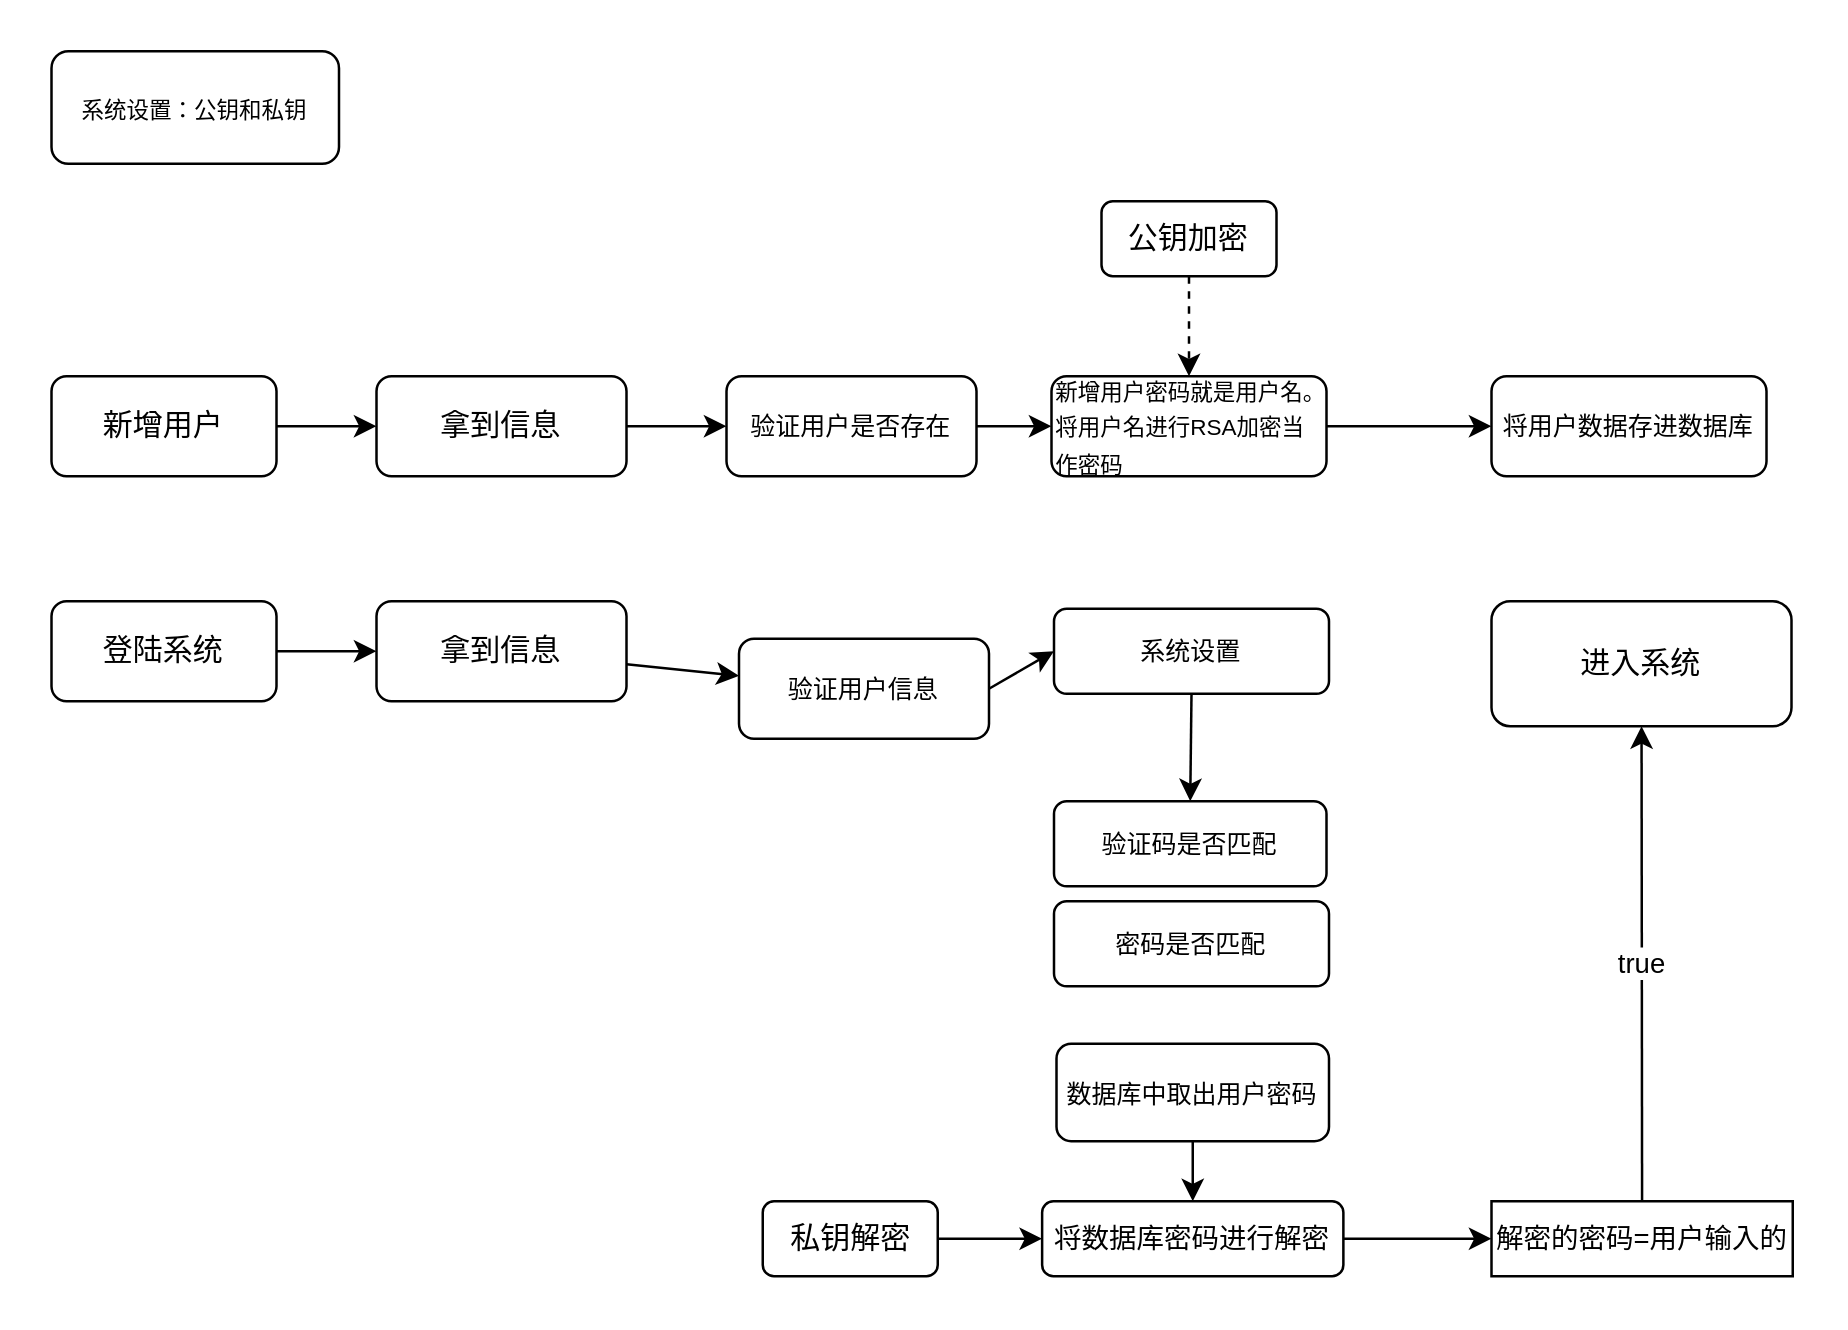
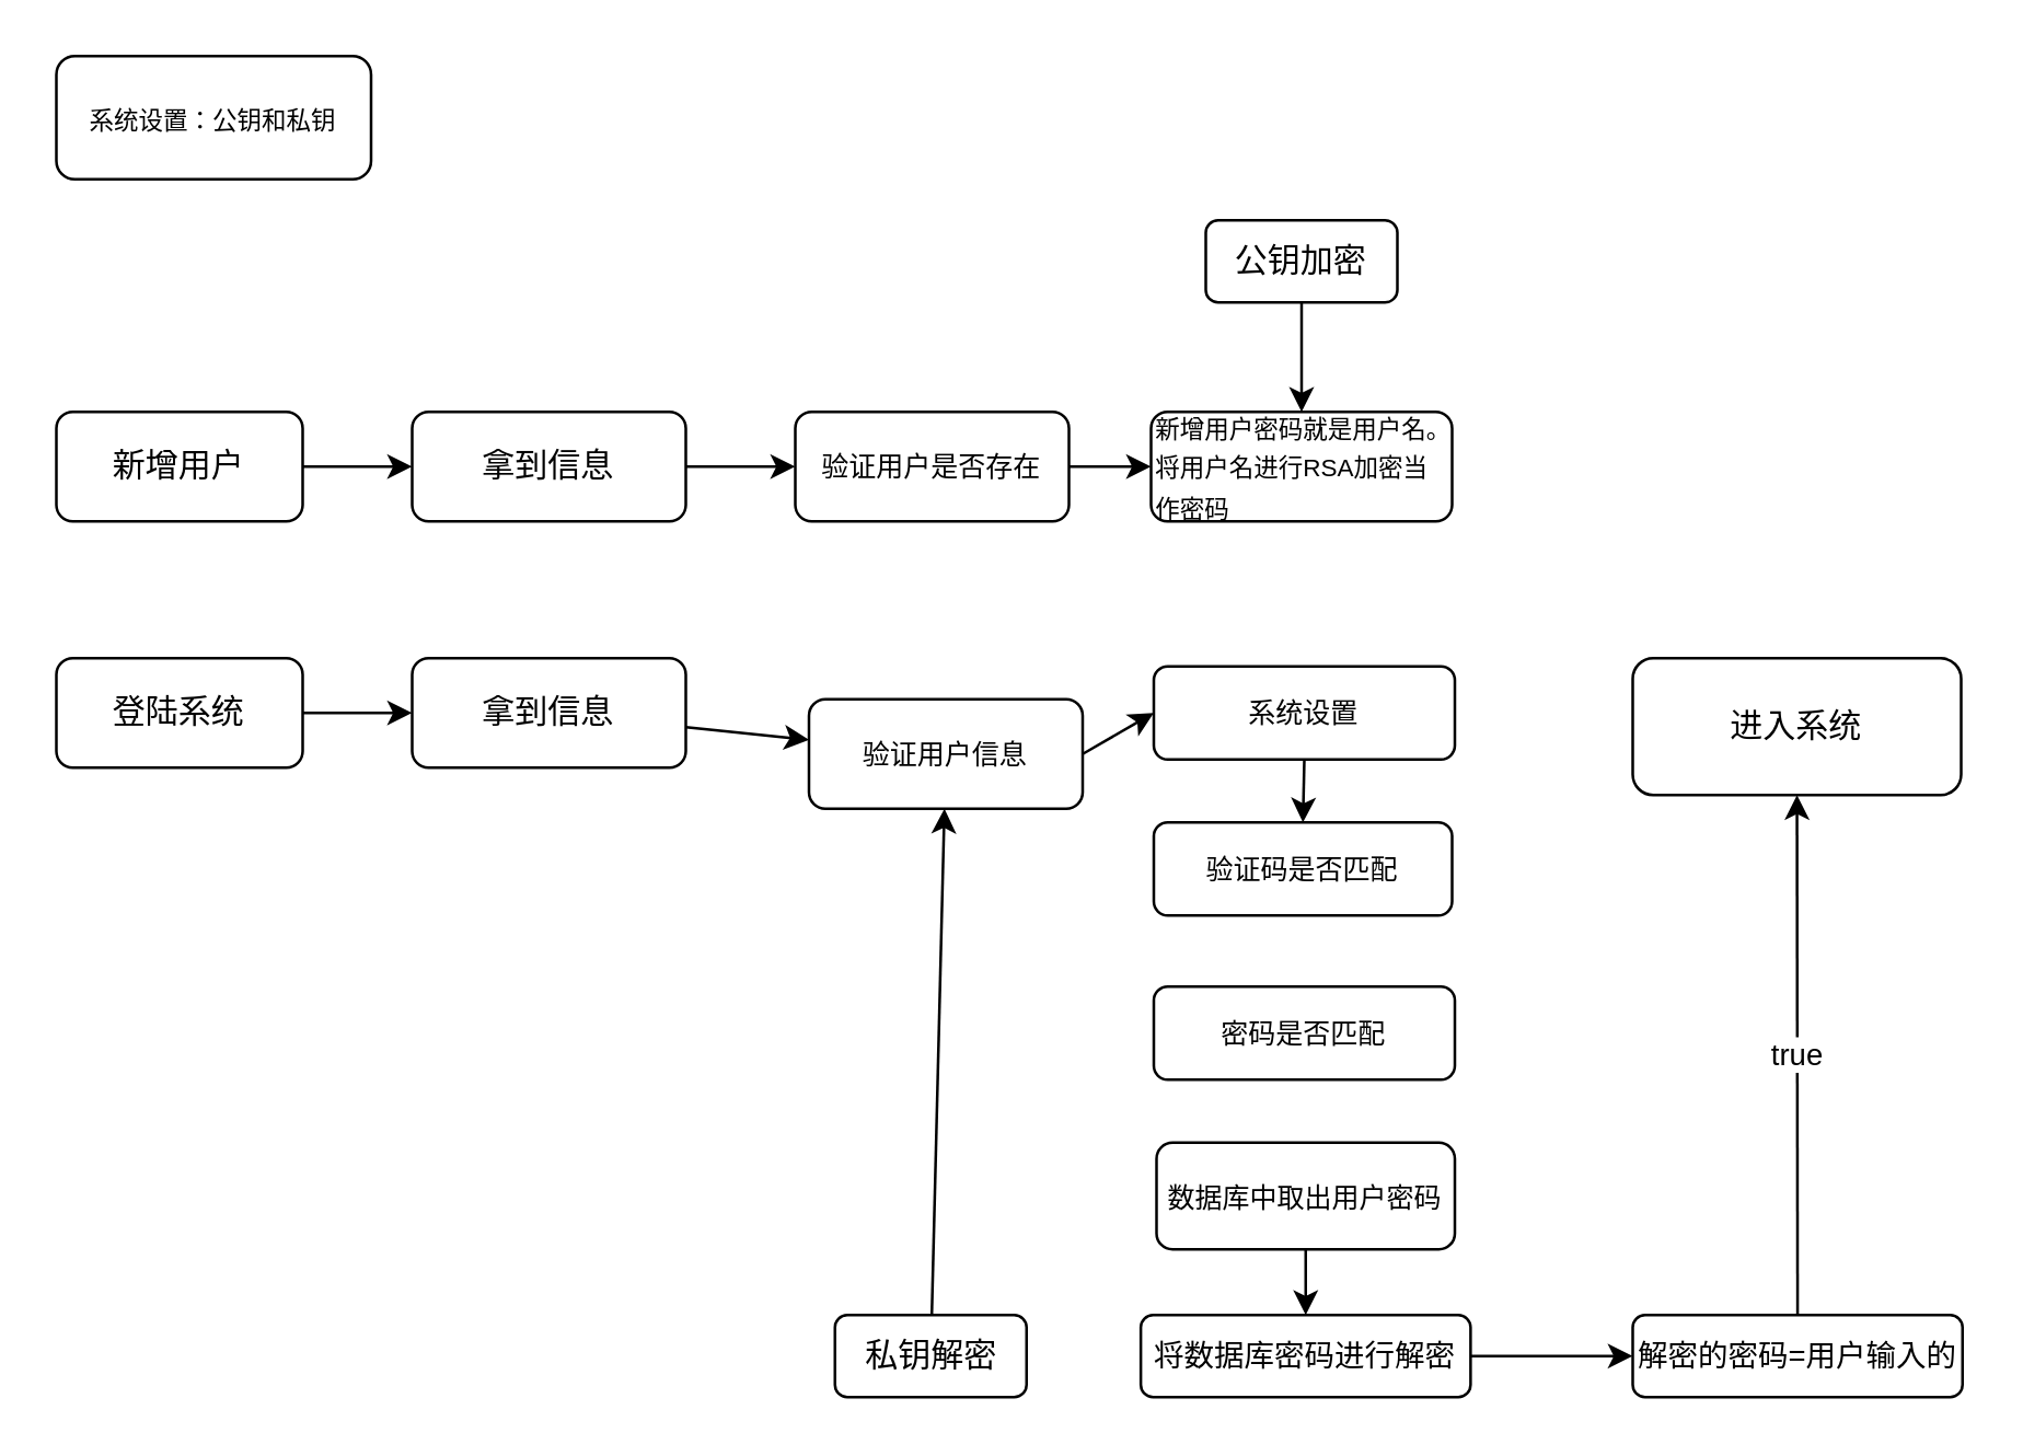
  <mxCell id="0" />
  <mxCell id="1" parent="0" />
  <mxCell id="2" value="" style="edgeStyle=none;html=1;" parent="1" source="3" target="5" edge="1"><mxGeometry relative="1" as="geometry" /></mxCell>
  <mxCell id="3" value="新增用户" style="rounded=1;whiteSpace=wrap;html=1;" parent="1" vertex="1"><mxGeometry x="20" y="150" width="90" height="40" as="geometry" /></mxCell>
  <mxCell id="4" value="" style="edgeStyle=none;html=1;" parent="1" source="5" target="7" edge="1"><mxGeometry relative="1" as="geometry" /></mxCell>
  <mxCell id="5" value="拿到信息" style="whiteSpace=wrap;html=1;rounded=1;" parent="1" vertex="1"><mxGeometry x="150" y="150" width="100" height="40" as="geometry" /></mxCell>
  <mxCell id="6" value="" style="edgeStyle=none;html=1;" parent="1" source="7" target="9" edge="1"><mxGeometry relative="1" as="geometry" /></mxCell>
  <mxCell id="7" value="&lt;p style=&quot;line-height: 120%;&quot;&gt;&lt;font style=&quot;font-size: 10px;&quot;&gt;验证用户是否存在&lt;/font&gt;&lt;/p&gt;" style="whiteSpace=wrap;html=1;rounded=1;" parent="1" vertex="1"><mxGeometry x="290" y="150" width="100" height="40" as="geometry" /></mxCell>
- <mxCell id="8" value="" style="edgeStyle=none;html=1;" parent="1" source="9" target="10" edge="1"><mxGeometry relative="1" as="geometry" /></mxCell>
  <mxCell id="9" value="&lt;font style=&quot;font-size: 9px;&quot;&gt;新增用户密码就是用户名。将用户名进行RSA加密当作密码&lt;/font&gt;" style="whiteSpace=wrap;html=1;rounded=1;align=left;" parent="1" vertex="1"><mxGeometry x="420" y="150" width="110" height="40" as="geometry" /></mxCell>
- <mxCell id="10" value="&lt;font style=&quot;font-size: 10px;&quot;&gt;将用户数据存进数据库&lt;/font&gt;" style="whiteSpace=wrap;html=1;rounded=1;" parent="1" vertex="1"><mxGeometry x="596" y="150" width="110" height="40" as="geometry" /></mxCell>
  <mxCell id="11" value="&lt;font style=&quot;font-size: 9px;&quot;&gt;系统设置：公钥和私钥&lt;/font&gt;" style="rounded=1;whiteSpace=wrap;html=1;" parent="1" vertex="1"><mxGeometry x="20" y="20" width="115" height="45" as="geometry" /></mxCell>
- <mxCell id="12" value="" style="edgeStyle=none;html=1;fontSize=9;dashed=1;" parent="1" source="13" target="9" edge="1"><mxGeometry relative="1" as="geometry" /></mxCell>
+ <mxCell id="12" value="" style="edgeStyle=none;html=1;fontSize=9;" parent="1" source="13" target="9" edge="1"><mxGeometry relative="1" as="geometry" /></mxCell>
  <mxCell id="13" value="公钥加密" style="whiteSpace=wrap;html=1;rounded=1;" parent="1" vertex="1"><mxGeometry x="440" y="80" width="70" height="30" as="geometry" /></mxCell>
- <mxCell id="14" value="" style="edgeStyle=none;html=1;fontSize=11;" parent="1" source="15" target="30" edge="1"><mxGeometry relative="1" as="geometry" /></mxCell>
+ <mxCell id="14" value="" style="edgeStyle=none;html=1;fontSize=11;" parent="1" source="15" target="21" edge="1"><mxGeometry relative="1" as="geometry" /></mxCell>
  <mxCell id="15" value="私钥解密" style="whiteSpace=wrap;html=1;rounded=1;" parent="1" vertex="1"><mxGeometry x="304.5" y="480" width="70" height="30" as="geometry" /></mxCell>
  <mxCell id="16" value="" style="edgeStyle=none;html=1;" parent="1" source="17" target="19" edge="1"><mxGeometry relative="1" as="geometry" /></mxCell>
  <mxCell id="17" value="登陆系统" style="rounded=1;whiteSpace=wrap;html=1;" parent="1" vertex="1"><mxGeometry x="20" y="240" width="90" height="40" as="geometry" /></mxCell>
  <mxCell id="18" value="" style="edgeStyle=none;html=1;" parent="1" source="19" target="21" edge="1"><mxGeometry relative="1" as="geometry" /></mxCell>
  <mxCell id="19" value="拿到信息" style="whiteSpace=wrap;html=1;rounded=1;" parent="1" vertex="1"><mxGeometry x="150" y="240" width="100" height="40" as="geometry" /></mxCell>
  <mxCell id="20" style="edgeStyle=none;html=1;exitX=1;exitY=0.5;exitDx=0;exitDy=0;entryX=0;entryY=0.5;entryDx=0;entryDy=0;fontSize=11;" parent="1" source="21" target="23" edge="1"><mxGeometry relative="1" as="geometry" /></mxCell>
  <mxCell id="21" value="&lt;p style=&quot;line-height: 120%;&quot;&gt;&lt;font style=&quot;font-size: 10px;&quot;&gt;验证用户信息&lt;/font&gt;&lt;/p&gt;" style="whiteSpace=wrap;html=1;rounded=1;" parent="1" vertex="1"><mxGeometry x="295" y="255" width="100" height="40" as="geometry" /></mxCell>
  <mxCell id="22" style="edgeStyle=none;html=1;exitX=0.5;exitY=1;exitDx=0;exitDy=0;entryX=0.5;entryY=0;entryDx=0;entryDy=0;fontSize=10;" parent="1" source="23" target="24" edge="1"><mxGeometry relative="1" as="geometry" /></mxCell>
  <mxCell id="23" value="&lt;p style=&quot;line-height: 120%;&quot;&gt;&lt;font style=&quot;font-size: 10px;&quot;&gt;系统设置&lt;/font&gt;&lt;/p&gt;" style="whiteSpace=wrap;html=1;rounded=1;" parent="1" vertex="1"><mxGeometry x="421" y="243" width="110" height="34" as="geometry" /></mxCell>
- <mxCell id="24" value="&lt;p style=&quot;line-height: 120%;&quot;&gt;&lt;span style=&quot;font-size: 10px;&quot;&gt;验证码是否匹配&lt;/span&gt;&lt;/p&gt;" style="whiteSpace=wrap;html=1;rounded=1;" parent="1" vertex="1"><mxGeometry x="421" y="320" width="109" height="34" as="geometry" /></mxCell>
+ <mxCell id="24" value="&lt;p style=&quot;line-height: 120%;&quot;&gt;&lt;span style=&quot;font-size: 10px;&quot;&gt;验证码是否匹配&lt;/span&gt;&lt;/p&gt;" style="whiteSpace=wrap;html=1;rounded=1;" parent="1" vertex="1"><mxGeometry x="421" y="300" width="109" height="34" as="geometry" /></mxCell>
  <mxCell id="25" value="&lt;p style=&quot;line-height: 120%;&quot;&gt;&lt;font style=&quot;font-size: 10px;&quot;&gt;密码是否匹配&lt;/font&gt;&lt;/p&gt;" style="whiteSpace=wrap;html=1;rounded=1;" parent="1" vertex="1"><mxGeometry x="421" y="360" width="110" height="34" as="geometry" /></mxCell>
  <mxCell id="26" value="进入系统" style="whiteSpace=wrap;html=1;rounded=1;" parent="1" vertex="1"><mxGeometry x="596" y="240" width="120" height="50" as="geometry" /></mxCell>
  <mxCell id="27" style="edgeStyle=none;html=1;exitX=0.5;exitY=1;exitDx=0;exitDy=0;fontSize=10;" parent="1" source="28" target="30" edge="1"><mxGeometry relative="1" as="geometry" /></mxCell>
  <mxCell id="28" value="&lt;font style=&quot;font-size: 10px;&quot;&gt;数据库中取出用户密码&lt;/font&gt;" style="whiteSpace=wrap;html=1;rounded=1;" parent="1" vertex="1"><mxGeometry x="422" y="417" width="109" height="39" as="geometry" /></mxCell>
  <mxCell id="29" value="" style="edgeStyle=none;html=1;fontSize=11;" parent="1" source="30" target="32" edge="1"><mxGeometry relative="1" as="geometry" /></mxCell>
  <mxCell id="30" value="&lt;span style=&quot;font-size: 11px;&quot;&gt;将数据库密码进行解密&lt;/span&gt;" style="whiteSpace=wrap;html=1;rounded=1;" parent="1" vertex="1"><mxGeometry x="416.25" y="480" width="120.5" height="30" as="geometry" /></mxCell>
  <mxCell id="31" value="true" style="edgeStyle=none;html=1;fontSize=11;" parent="1" source="32" target="26" edge="1"><mxGeometry relative="1" as="geometry" /></mxCell>
- <mxCell id="32" value="&lt;span style=&quot;font-size: 11px;&quot;&gt;解密的密码=用户输入的&lt;/span&gt;" style="whiteSpace=wrap;html=1;rounded=0;" parent="1" vertex="1"><mxGeometry x="596" y="480" width="120.5" height="30" as="geometry" /></mxCell>
+ <mxCell id="32" value="&lt;span style=&quot;font-size: 11px;&quot;&gt;解密的密码=用户输入的&lt;/span&gt;" style="whiteSpace=wrap;html=1;rounded=1;" parent="1" vertex="1"><mxGeometry x="596" y="480" width="120.5" height="30" as="geometry" /></mxCell>
